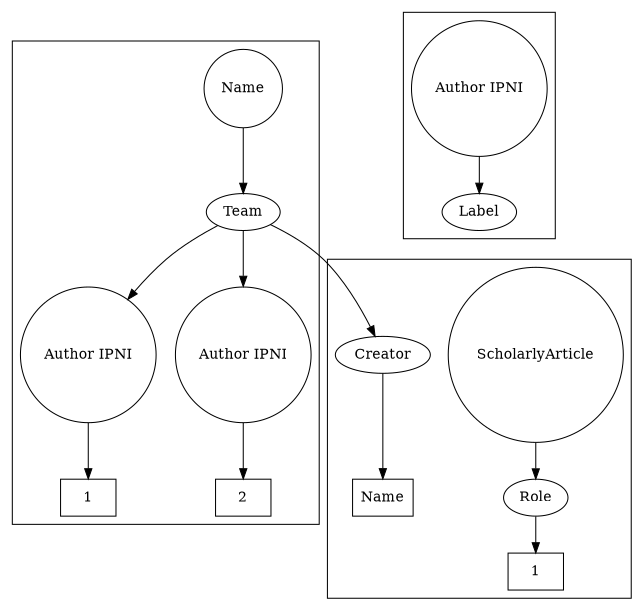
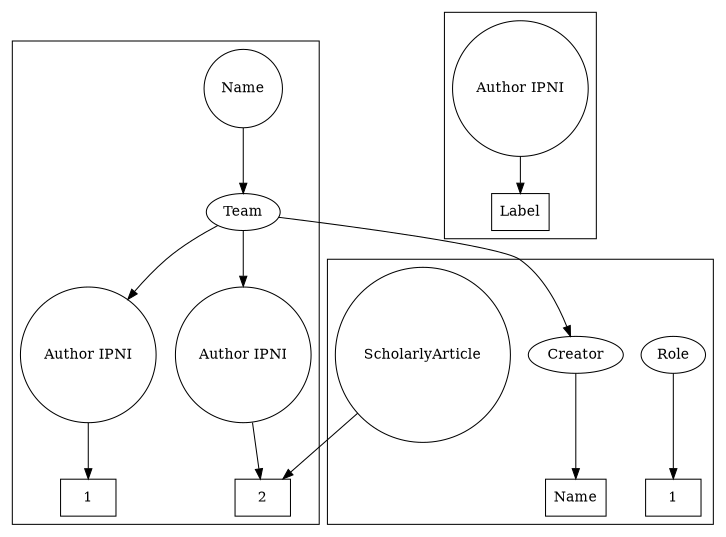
  digraph {
    node [shape=circle]
    n1 [IVPosition="-232,-236" label=Name]
    n2 [IVPosition="-190,-199" label=Team shape=ellipse]
    n3 [IVPosition="116,186" label="Author IPNI"]
    n4 [IVPosition="42,207" label="Author IPNI"]
    n5 [IVPosition="155,509" label=1 shape=rectangle]
    n6 [IVPosition="296,474" label=2 shape=rectangle]
    n7 [IVPosition="-124,270" label="Author IPNI"]
-   n8 [IVPosition="-99,389" label=Label shape=ellipse]
+   n8 [IVPosition="-99,389" label=Label shape=rectangle]
    n9 [IVPosition="433,77" label=ScholarlyArticle]
    n10 [IVPosition="490,167" label=Role shape=ellipse]
    n11 [IVPosition="496,254" label=Creator shape=ellipse]
    n12 [IVPosition="467,279" label=1 shape=rectangle]
    n13 [IVPosition="396,452" label=Name shape=rectangle]
    subgraph cluster_1 {
      n1
      n2
      n3
      n4
      n5
      n6
    }
    subgraph cluster_2 {
      n7
      n8
    }
    subgraph cluster_3 {
      n9
      n10
      n11
      n12
      n13
    }
    n1 -> n2
    n2 -> n3
    n2 -> n4
    n2 -> n11
    n3 -> n5
    n4 -> n6
    n7 -> n8
-   n9 -> n10
+   n9 -> n6
    n10 -> n12
    n11 -> n13
  }
